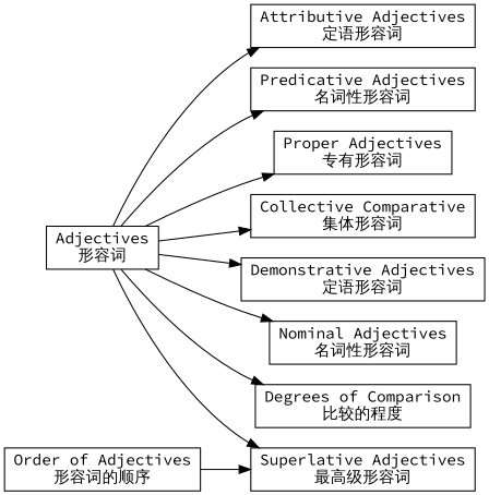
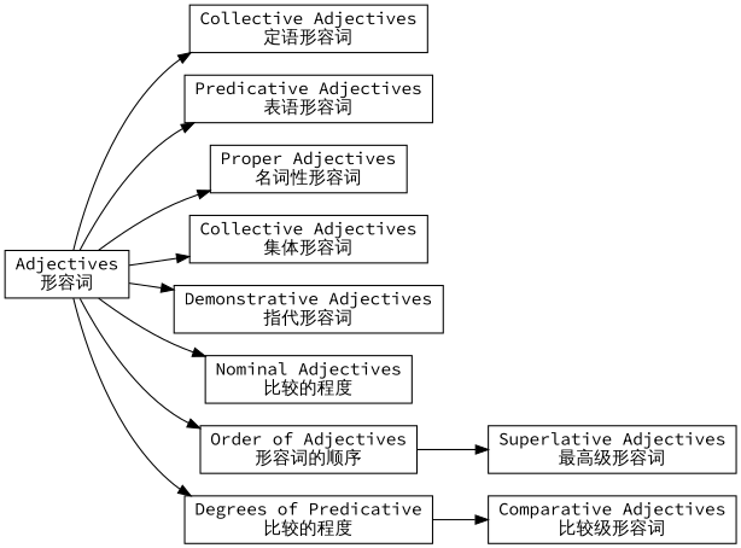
  digraph {
    fontname="Source Code Pro"
    rankdir=LR
    node [fontname="Source Code Pro" fontsize=14 shape=rect]
    edge [fontname="Source Code Pro"]
    n1 [label="Adjectives\n形容词"]
-   n2 [label="Attributive Adjectives\n定语形容词"]
-   n3 [label="Predicative Adjectives\n名词性形容词"]
-   n4 [label="Proper Adjectives\n专有形容词"]
-   n5 [label="Collective Comparative\n集体形容词"]
-   n6 [label="Demonstrative Adjectives\n定语形容词"]
-   n7 [label="Nominal Adjectives\n名词性形容词"]
+   n2 [label="Collective Adjectives\n定语形容词"]
+   n3 [label="Predicative Adjectives\n表语形容词"]
+   n4 [label="Proper Adjectives\n名词性形容词"]
+   n5 [label="Collective Adjectives\n集体形容词"]
+   n6 [label="Demonstrative Adjectives\n指代形容词"]
+   n7 [label="Nominal Adjectives\n比较的程度"]
    n8 [label="Order of Adjectives\n形容词的顺序"]
-   n9 [label="Degrees of Comparison\n比较的程度"]
+   n9 [label="Degrees of Predicative\n比较的程度"]
    n10 [label="Superlative Adjectives\n最高级形容词"]
+   n11 [label="Comparative Adjectives\n比较级形容词"]
    n1 -> n2
    n1 -> n3
    n1 -> n4
    n1 -> n5
    n1 -> n6
    n1 -> n7
-   n1 -> n10
+   n1 -> n8
    n1 -> n9
    n8 -> n10
+   n9 -> n11
  }
